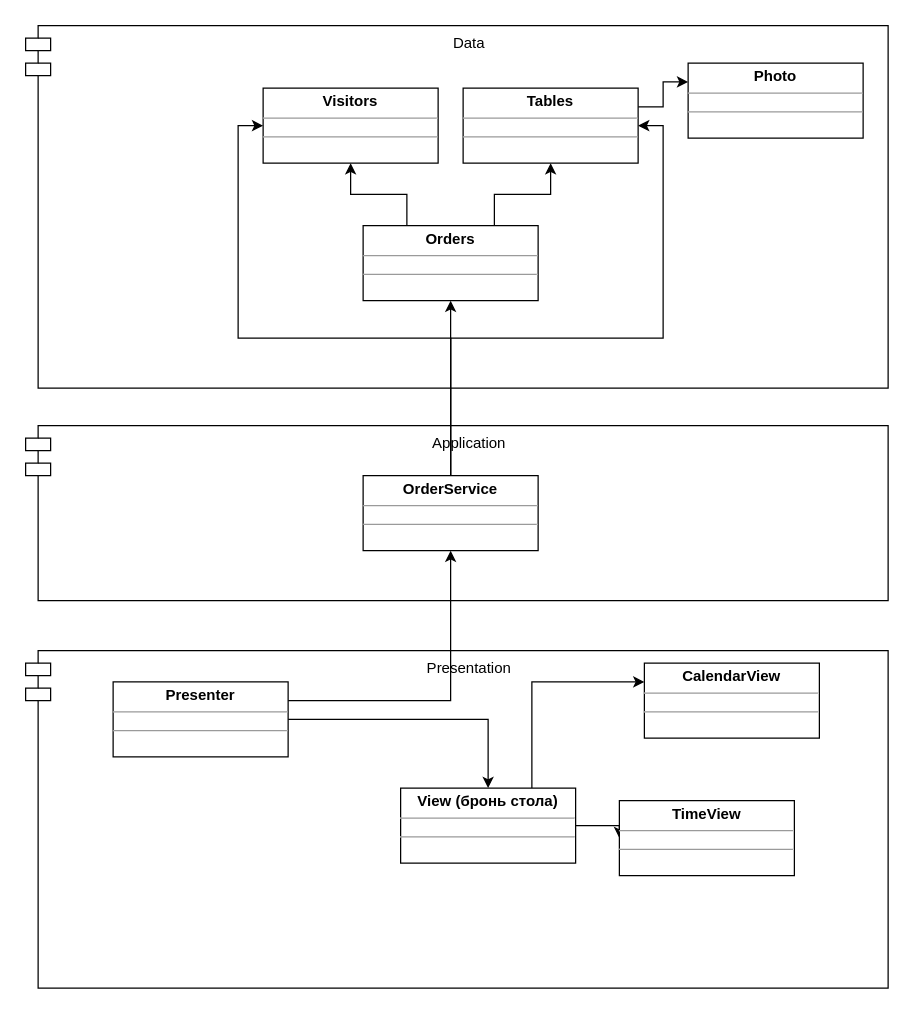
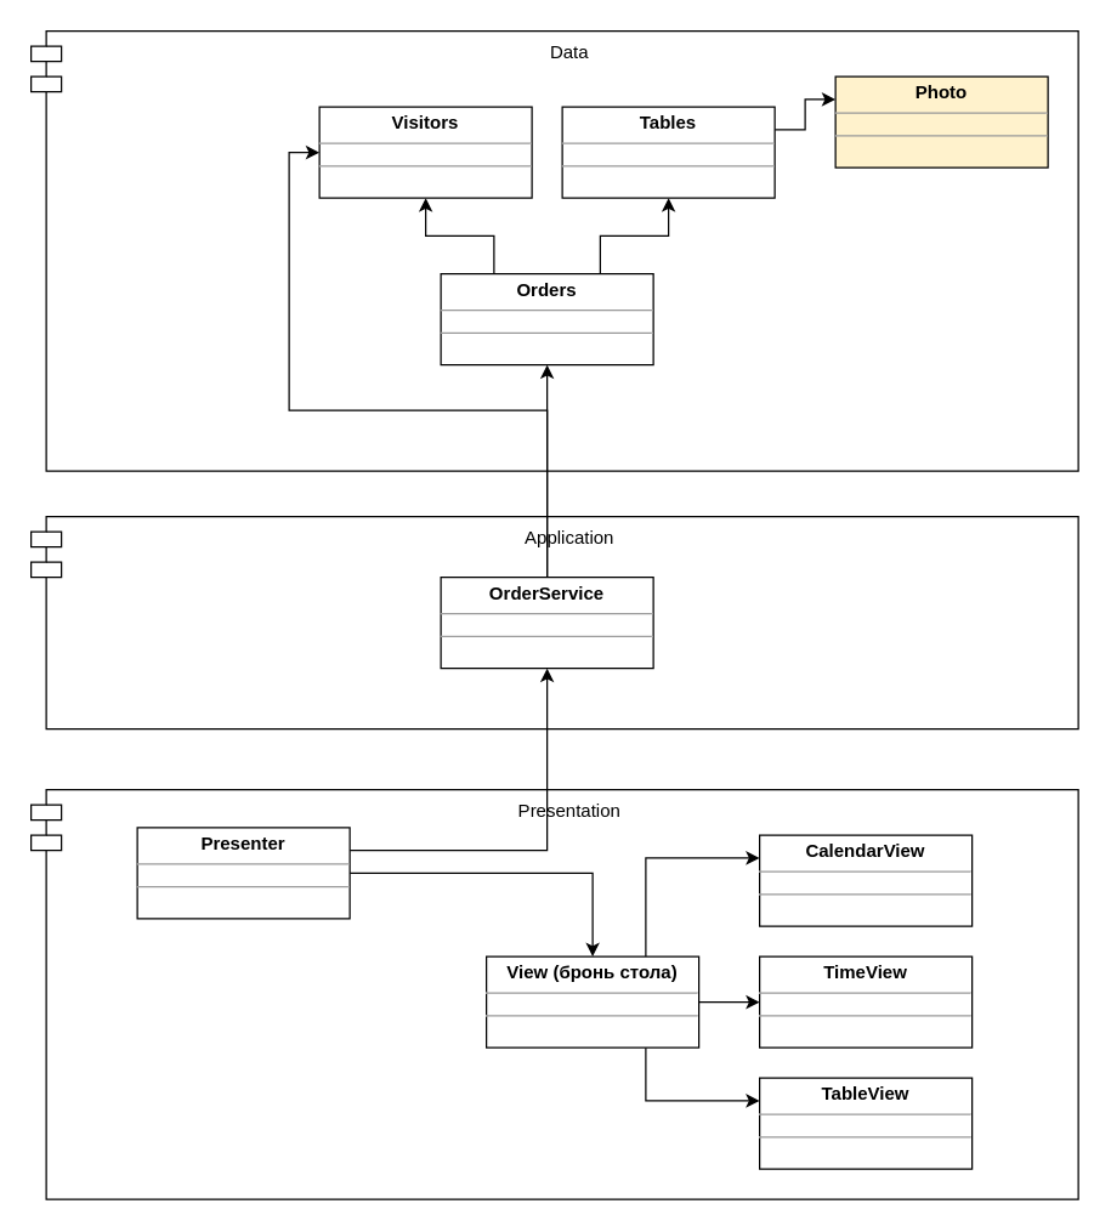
  <mxCell id="0" />
  <mxCell id="1" parent="0" />
  <mxCell id="2" value="Presentation" style="shape=module;align=left;spacingLeft=20;align=center;verticalAlign=top;whiteSpace=wrap;html=1;" parent="1" vertex="1"><mxGeometry x="20" y="520" width="690" height="270" as="geometry" /></mxCell>
  <mxCell id="3" value="Application" style="shape=module;align=left;spacingLeft=20;align=center;verticalAlign=top;whiteSpace=wrap;html=1;" parent="1" vertex="1"><mxGeometry x="20" y="340" width="690" height="140" as="geometry" /></mxCell>
  <mxCell id="4" value="Data" style="shape=module;align=left;spacingLeft=20;align=center;verticalAlign=top;whiteSpace=wrap;html=1;" parent="1" vertex="1"><mxGeometry x="20" y="20" width="690" height="290" as="geometry" /></mxCell>
  <mxCell id="5" style="edgeStyle=orthogonalEdgeStyle;rounded=0;orthogonalLoop=1;jettySize=auto;html=1;exitX=0.25;exitY=0;exitDx=0;exitDy=0;" parent="1" source="7" target="10" edge="1"><mxGeometry relative="1" as="geometry" /></mxCell>
  <mxCell id="6" style="edgeStyle=orthogonalEdgeStyle;rounded=0;orthogonalLoop=1;jettySize=auto;html=1;exitX=0.75;exitY=0;exitDx=0;exitDy=0;entryX=0.5;entryY=1;entryDx=0;entryDy=0;" parent="1" source="7" target="9" edge="1"><mxGeometry relative="1" as="geometry" /></mxCell>
  <mxCell id="7" value="&lt;p style=&quot;margin:0px;margin-top:4px;text-align:center;&quot;&gt;&lt;b&gt;Orders&lt;/b&gt;&lt;/p&gt;&lt;hr size=&quot;1&quot;&gt;&lt;div style=&quot;height:2px;&quot;&gt;&lt;/div&gt;&lt;hr size=&quot;1&quot;&gt;&lt;div style=&quot;height:2px;&quot;&gt;&lt;/div&gt;" style="verticalAlign=top;align=left;overflow=fill;fontSize=12;fontFamily=Helvetica;html=1;whiteSpace=wrap;" parent="1" vertex="1"><mxGeometry x="290" y="180" width="140" height="60" as="geometry" /></mxCell>
  <mxCell id="8" style="edgeStyle=orthogonalEdgeStyle;rounded=0;orthogonalLoop=1;jettySize=auto;html=1;exitX=1;exitY=0.25;exitDx=0;exitDy=0;entryX=0;entryY=0.25;entryDx=0;entryDy=0;" edge="1" parent="1" source="9" target="22"><mxGeometry relative="1" as="geometry" /></mxCell>
  <mxCell id="9" value="&lt;p style=&quot;margin:0px;margin-top:4px;text-align:center;&quot;&gt;&lt;b&gt;Tables&lt;/b&gt;&lt;/p&gt;&lt;hr size=&quot;1&quot;&gt;&lt;div style=&quot;height:2px;&quot;&gt;&lt;/div&gt;&lt;hr size=&quot;1&quot;&gt;&lt;div style=&quot;height:2px;&quot;&gt;&lt;/div&gt;" style="verticalAlign=top;align=left;overflow=fill;fontSize=12;fontFamily=Helvetica;html=1;whiteSpace=wrap;" parent="1" vertex="1"><mxGeometry x="370" y="70" width="140" height="60" as="geometry" /></mxCell>
  <mxCell id="10" value="&lt;p style=&quot;margin:0px;margin-top:4px;text-align:center;&quot;&gt;&lt;b&gt;Visitors&lt;/b&gt;&lt;/p&gt;&lt;hr size=&quot;1&quot;&gt;&lt;div style=&quot;height:2px;&quot;&gt;&lt;/div&gt;&lt;hr size=&quot;1&quot;&gt;&lt;div style=&quot;height:2px;&quot;&gt;&lt;/div&gt;" style="verticalAlign=top;align=left;overflow=fill;fontSize=12;fontFamily=Helvetica;html=1;whiteSpace=wrap;" parent="1" vertex="1"><mxGeometry x="210" y="70" width="140" height="60" as="geometry" /></mxCell>
  <mxCell id="11" style="edgeStyle=orthogonalEdgeStyle;rounded=0;orthogonalLoop=1;jettySize=auto;html=1;exitX=0.5;exitY=0;exitDx=0;exitDy=0;entryX=0;entryY=0.5;entryDx=0;entryDy=0;" parent="1" source="14" target="10" edge="1"><mxGeometry relative="1" as="geometry"><Array as="points"><mxPoint x="360" y="270" /><mxPoint x="190" y="270" /><mxPoint x="190" y="100" /></Array></mxGeometry></mxCell>
- <mxCell id="12" style="edgeStyle=orthogonalEdgeStyle;rounded=0;orthogonalLoop=1;jettySize=auto;html=1;exitX=0.5;exitY=0;exitDx=0;exitDy=0;entryX=1;entryY=0.5;entryDx=0;entryDy=0;" parent="1" source="14" target="9" edge="1"><mxGeometry relative="1" as="geometry"><Array as="points"><mxPoint x="360" y="270" /><mxPoint x="530" y="270" /><mxPoint x="530" y="100" /></Array></mxGeometry></mxCell>
  <mxCell id="13" style="edgeStyle=orthogonalEdgeStyle;rounded=0;orthogonalLoop=1;jettySize=auto;html=1;exitX=0.5;exitY=0;exitDx=0;exitDy=0;entryX=0.5;entryY=1;entryDx=0;entryDy=0;" parent="1" source="14" target="7" edge="1"><mxGeometry relative="1" as="geometry" /></mxCell>
  <mxCell id="14" value="&lt;p style=&quot;margin:0px;margin-top:4px;text-align:center;&quot;&gt;&lt;b&gt;OrderService&lt;/b&gt;&lt;/p&gt;&lt;hr size=&quot;1&quot;&gt;&lt;div style=&quot;height:2px;&quot;&gt;&lt;/div&gt;&lt;hr size=&quot;1&quot;&gt;&lt;div style=&quot;height:2px;&quot;&gt;&lt;/div&gt;" style="verticalAlign=top;align=left;overflow=fill;fontSize=12;fontFamily=Helvetica;html=1;whiteSpace=wrap;" parent="1" vertex="1"><mxGeometry x="290" y="380" width="140" height="60" as="geometry" /></mxCell>
  <mxCell id="15" style="edgeStyle=orthogonalEdgeStyle;rounded=0;orthogonalLoop=1;jettySize=auto;html=1;exitX=1;exitY=0.25;exitDx=0;exitDy=0;entryX=0.5;entryY=1;entryDx=0;entryDy=0;" parent="1" source="17" target="14" edge="1"><mxGeometry relative="1" as="geometry" /></mxCell>
  <mxCell id="16" style="edgeStyle=orthogonalEdgeStyle;rounded=0;orthogonalLoop=1;jettySize=auto;html=1;exitX=1;exitY=0.5;exitDx=0;exitDy=0;entryX=0.5;entryY=0;entryDx=0;entryDy=0;" parent="1" source="17" target="21" edge="1"><mxGeometry relative="1" as="geometry" /></mxCell>
  <mxCell id="17" value="&lt;p style=&quot;margin:0px;margin-top:4px;text-align:center;&quot;&gt;&lt;b&gt;Presenter&lt;/b&gt;&lt;/p&gt;&lt;hr size=&quot;1&quot;&gt;&lt;div style=&quot;height:2px;&quot;&gt;&lt;/div&gt;&lt;hr size=&quot;1&quot;&gt;&lt;div style=&quot;height:2px;&quot;&gt;&lt;/div&gt;" style="verticalAlign=top;align=left;overflow=fill;fontSize=12;fontFamily=Helvetica;html=1;whiteSpace=wrap;" parent="1" vertex="1"><mxGeometry x="90" y="545" width="140" height="60" as="geometry" /></mxCell>
  <mxCell id="18" style="edgeStyle=orthogonalEdgeStyle;rounded=0;orthogonalLoop=1;jettySize=auto;html=1;exitX=0.75;exitY=0;exitDx=0;exitDy=0;entryX=0;entryY=0.25;entryDx=0;entryDy=0;" edge="1" parent="1" source="21" target="23"><mxGeometry relative="1" as="geometry" /></mxCell>
  <mxCell id="19" style="edgeStyle=orthogonalEdgeStyle;rounded=0;orthogonalLoop=1;jettySize=auto;html=1;exitX=1;exitY=0.5;exitDx=0;exitDy=0;entryX=0;entryY=0.5;entryDx=0;entryDy=0;" edge="1" parent="1" source="21" target="24"><mxGeometry relative="1" as="geometry" /></mxCell>
+ <mxCell id="20" style="edgeStyle=orthogonalEdgeStyle;rounded=0;orthogonalLoop=1;jettySize=auto;html=1;exitX=0.75;exitY=1;exitDx=0;exitDy=0;entryX=0;entryY=0.25;entryDx=0;entryDy=0;" edge="1" parent="1" source="21" target="25"><mxGeometry relative="1" as="geometry" /></mxCell>
  <mxCell id="21" value="&lt;p style=&quot;margin:0px;margin-top:4px;text-align:center;&quot;&gt;&lt;b&gt;View (бронь стола)&lt;/b&gt;&lt;/p&gt;&lt;hr size=&quot;1&quot;&gt;&lt;div style=&quot;height:2px;&quot;&gt;&lt;/div&gt;&lt;hr size=&quot;1&quot;&gt;&lt;div style=&quot;height:2px;&quot;&gt;&lt;/div&gt;" style="verticalAlign=top;align=left;overflow=fill;fontSize=12;fontFamily=Helvetica;html=1;whiteSpace=wrap;" parent="1" vertex="1"><mxGeometry x="320" y="630" width="140" height="60" as="geometry" /></mxCell>
- <mxCell id="22" value="&lt;p style=&quot;margin:0px;margin-top:4px;text-align:center;&quot;&gt;&lt;b&gt;Photo&lt;/b&gt;&lt;/p&gt;&lt;hr size=&quot;1&quot;&gt;&lt;div style=&quot;height:2px;&quot;&gt;&lt;/div&gt;&lt;hr size=&quot;1&quot;&gt;&lt;div style=&quot;height:2px;&quot;&gt;&lt;/div&gt;" style="verticalAlign=top;align=left;overflow=fill;fontSize=12;fontFamily=Helvetica;html=1;whiteSpace=wrap;" vertex="1" parent="1"><mxGeometry x="550" y="50" width="140" height="60" as="geometry" /></mxCell>
- <mxCell id="23" value="&lt;p style=&quot;margin:0px;margin-top:4px;text-align:center;&quot;&gt;&lt;b&gt;CalendarView&lt;/b&gt;&lt;/p&gt;&lt;hr size=&quot;1&quot;&gt;&lt;div style=&quot;height:2px;&quot;&gt;&lt;/div&gt;&lt;hr size=&quot;1&quot;&gt;&lt;div style=&quot;height:2px;&quot;&gt;&lt;/div&gt;" style="verticalAlign=top;align=left;overflow=fill;fontSize=12;fontFamily=Helvetica;html=1;whiteSpace=wrap;" vertex="1" parent="1"><mxGeometry x="515" y="530" width="140" height="60" as="geometry" /></mxCell>
- <mxCell id="24" value="&lt;p style=&quot;margin:0px;margin-top:4px;text-align:center;&quot;&gt;&lt;b&gt;TimeView&lt;/b&gt;&lt;/p&gt;&lt;hr size=&quot;1&quot;&gt;&lt;div style=&quot;height:2px;&quot;&gt;&lt;/div&gt;&lt;hr size=&quot;1&quot;&gt;&lt;div style=&quot;height:2px;&quot;&gt;&lt;/div&gt;" style="verticalAlign=top;align=left;overflow=fill;fontSize=12;fontFamily=Helvetica;html=1;whiteSpace=wrap;" vertex="1" parent="1"><mxGeometry x="495" y="640" width="140" height="60" as="geometry" /></mxCell>
+ <mxCell id="22" value="&lt;p style=&quot;margin:0px;margin-top:4px;text-align:center;&quot;&gt;&lt;b&gt;Photo&lt;/b&gt;&lt;/p&gt;&lt;hr size=&quot;1&quot;&gt;&lt;div style=&quot;height:2px;&quot;&gt;&lt;/div&gt;&lt;hr size=&quot;1&quot;&gt;&lt;div style=&quot;height:2px;&quot;&gt;&lt;/div&gt;" style="verticalAlign=top;align=left;overflow=fill;fontSize=12;fontFamily=Helvetica;html=1;whiteSpace=wrap;fillColor=#fff2cc;" vertex="1" parent="1"><mxGeometry x="550" y="50" width="140" height="60" as="geometry" /></mxCell>
+ <mxCell id="23" value="&lt;p style=&quot;margin:0px;margin-top:4px;text-align:center;&quot;&gt;&lt;b&gt;CalendarView&lt;/b&gt;&lt;/p&gt;&lt;hr size=&quot;1&quot;&gt;&lt;div style=&quot;height:2px;&quot;&gt;&lt;/div&gt;&lt;hr size=&quot;1&quot;&gt;&lt;div style=&quot;height:2px;&quot;&gt;&lt;/div&gt;" style="verticalAlign=top;align=left;overflow=fill;fontSize=12;fontFamily=Helvetica;html=1;whiteSpace=wrap;" vertex="1" parent="1"><mxGeometry x="500" y="550" width="140" height="60" as="geometry" /></mxCell>
+ <mxCell id="24" value="&lt;p style=&quot;margin:0px;margin-top:4px;text-align:center;&quot;&gt;&lt;b&gt;TimeView&lt;/b&gt;&lt;/p&gt;&lt;hr size=&quot;1&quot;&gt;&lt;div style=&quot;height:2px;&quot;&gt;&lt;/div&gt;&lt;hr size=&quot;1&quot;&gt;&lt;div style=&quot;height:2px;&quot;&gt;&lt;/div&gt;" style="verticalAlign=top;align=left;overflow=fill;fontSize=12;fontFamily=Helvetica;html=1;whiteSpace=wrap;" vertex="1" parent="1"><mxGeometry x="500" y="630" width="140" height="60" as="geometry" /></mxCell>
+ <mxCell id="25" value="&lt;p style=&quot;margin:0px;margin-top:4px;text-align:center;&quot;&gt;&lt;b&gt;TableView&lt;/b&gt;&lt;/p&gt;&lt;hr size=&quot;1&quot;&gt;&lt;div style=&quot;height:2px;&quot;&gt;&lt;/div&gt;&lt;hr size=&quot;1&quot;&gt;&lt;div style=&quot;height:2px;&quot;&gt;&lt;/div&gt;" style="verticalAlign=top;align=left;overflow=fill;fontSize=12;fontFamily=Helvetica;html=1;whiteSpace=wrap;" vertex="1" parent="1"><mxGeometry x="500" y="710" width="140" height="60" as="geometry" /></mxCell>
